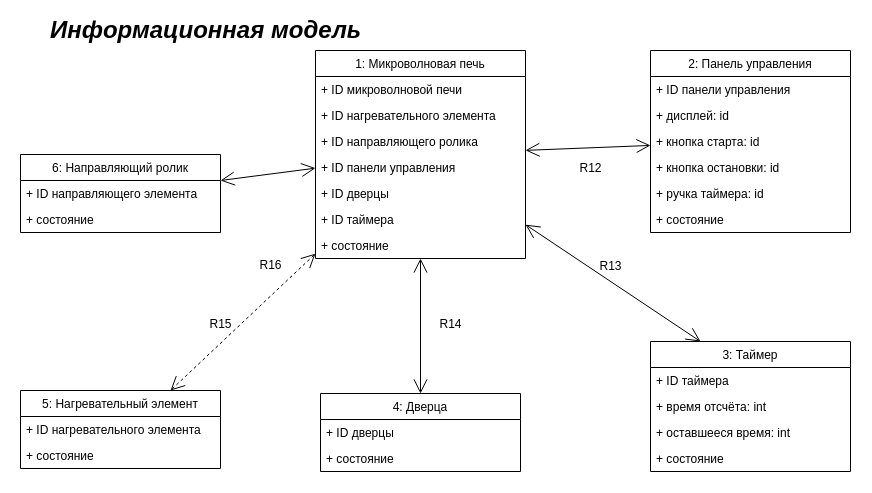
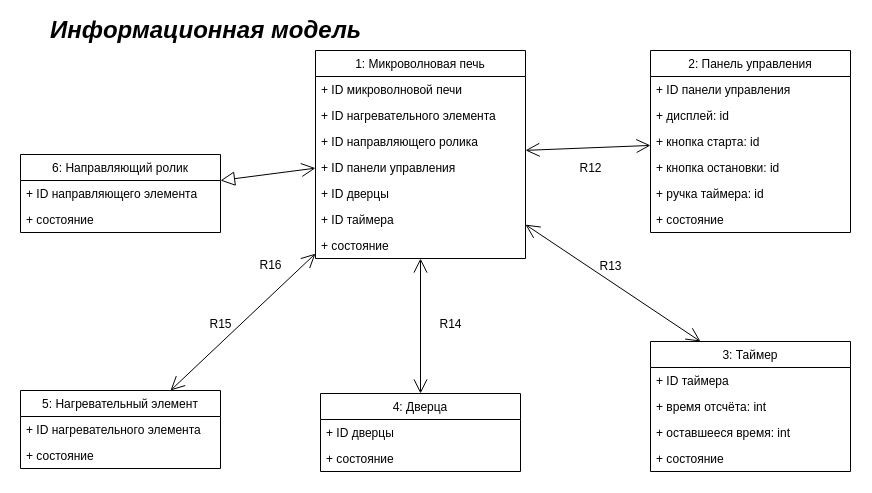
  <mxCell id="0" />
  <mxCell id="1" parent="0" />
  <mxCell id="2" value="Информационная модель" style="text;html=1;resizable=0;autosize=1;align=center;verticalAlign=middle;points=[];fillColor=none;strokeColor=none;rounded=0;fontStyle=3;fontSize=24;" vertex="1" parent="1"><mxGeometry x="125" y="20" width="160" height="20" as="geometry" /></mxCell>
  <mxCell id="3" value="1: Микроволновая печь" style="swimlane;fontStyle=0;childLayout=stackLayout;horizontal=1;startSize=26;fillColor=none;horizontalStack=0;resizeParent=1;resizeParentMax=0;resizeLast=0;collapsible=1;marginBottom=0;fontSize=12;" vertex="1" parent="1"><mxGeometry x="315" y="50" width="210" height="208" as="geometry" /></mxCell>
  <mxCell id="4" value="+ ID микроволновой печи" style="text;strokeColor=none;fillColor=none;align=left;verticalAlign=top;spacingLeft=4;spacingRight=4;overflow=hidden;rotatable=0;points=[[0,0.5],[1,0.5]];portConstraint=eastwest;" vertex="1" parent="3"><mxGeometry y="26" width="210" height="26" as="geometry" /></mxCell>
  <mxCell id="5" value="+ ID нагревательного элемента" style="text;strokeColor=none;fillColor=none;align=left;verticalAlign=top;spacingLeft=4;spacingRight=4;overflow=hidden;rotatable=0;points=[[0,0.5],[1,0.5]];portConstraint=eastwest;" vertex="1" parent="3"><mxGeometry y="52" width="210" height="26" as="geometry" /></mxCell>
  <mxCell id="6" value="+ ID направляющего ролика&#10;" style="text;strokeColor=none;fillColor=none;align=left;verticalAlign=top;spacingLeft=4;spacingRight=4;overflow=hidden;rotatable=0;points=[[0,0.5],[1,0.5]];portConstraint=eastwest;" vertex="1" parent="3"><mxGeometry y="78" width="210" height="26" as="geometry" /></mxCell>
  <mxCell id="7" value="+ ID панели управления&#10;" style="text;strokeColor=none;fillColor=none;align=left;verticalAlign=top;spacingLeft=4;spacingRight=4;overflow=hidden;rotatable=0;points=[[0,0.5],[1,0.5]];portConstraint=eastwest;" vertex="1" parent="3"><mxGeometry y="104" width="210" height="26" as="geometry" /></mxCell>
  <mxCell id="8" value="+ ID дверцы&#10;" style="text;strokeColor=none;fillColor=none;align=left;verticalAlign=top;spacingLeft=4;spacingRight=4;overflow=hidden;rotatable=0;points=[[0,0.5],[1,0.5]];portConstraint=eastwest;" vertex="1" parent="3"><mxGeometry y="130" width="210" height="26" as="geometry" /></mxCell>
  <mxCell id="9" value="+ ID таймера&#10;" style="text;strokeColor=none;fillColor=none;align=left;verticalAlign=top;spacingLeft=4;spacingRight=4;overflow=hidden;rotatable=0;points=[[0,0.5],[1,0.5]];portConstraint=eastwest;" vertex="1" parent="3"><mxGeometry y="156" width="210" height="26" as="geometry" /></mxCell>
  <mxCell id="10" value="+ состояние&#10;" style="text;strokeColor=none;fillColor=none;align=left;verticalAlign=top;spacingLeft=4;spacingRight=4;overflow=hidden;rotatable=0;points=[[0,0.5],[1,0.5]];portConstraint=eastwest;" vertex="1" parent="3"><mxGeometry y="182" width="210" height="26" as="geometry" /></mxCell>
  <mxCell id="11" value="5: Нагревательный элемент" style="swimlane;fontStyle=0;childLayout=stackLayout;horizontal=1;startSize=26;fillColor=none;horizontalStack=0;resizeParent=1;resizeParentMax=0;resizeLast=0;collapsible=1;marginBottom=0;fontSize=12;" vertex="1" parent="1"><mxGeometry x="20" y="390" width="200" height="78" as="geometry" /></mxCell>
  <mxCell id="12" value="+ ID нагревательного элемента" style="text;strokeColor=none;fillColor=none;align=left;verticalAlign=top;spacingLeft=4;spacingRight=4;overflow=hidden;rotatable=0;points=[[0,0.5],[1,0.5]];portConstraint=eastwest;" vertex="1" parent="11"><mxGeometry y="26" width="200" height="26" as="geometry" /></mxCell>
  <mxCell id="13" value="+ состояние" style="text;strokeColor=none;fillColor=none;align=left;verticalAlign=top;spacingLeft=4;spacingRight=4;overflow=hidden;rotatable=0;points=[[0,0.5],[1,0.5]];portConstraint=eastwest;" vertex="1" parent="11"><mxGeometry y="52" width="200" height="26" as="geometry" /></mxCell>
  <mxCell id="14" value="6: Направляющий ролик" style="swimlane;fontStyle=0;childLayout=stackLayout;horizontal=1;startSize=26;fillColor=none;horizontalStack=0;resizeParent=1;resizeParentMax=0;resizeLast=0;collapsible=1;marginBottom=0;fontSize=12;" vertex="1" parent="1"><mxGeometry x="20" y="154" width="200" height="78" as="geometry" /></mxCell>
  <mxCell id="15" value="+ ID направляющего элемента" style="text;strokeColor=none;fillColor=none;align=left;verticalAlign=top;spacingLeft=4;spacingRight=4;overflow=hidden;rotatable=0;points=[[0,0.5],[1,0.5]];portConstraint=eastwest;" vertex="1" parent="14"><mxGeometry y="26" width="200" height="26" as="geometry" /></mxCell>
  <mxCell id="16" value="+ состояние" style="text;strokeColor=none;fillColor=none;align=left;verticalAlign=top;spacingLeft=4;spacingRight=4;overflow=hidden;rotatable=0;points=[[0,0.5],[1,0.5]];portConstraint=eastwest;" vertex="1" parent="14"><mxGeometry y="52" width="200" height="26" as="geometry" /></mxCell>
  <mxCell id="17" value="2: Панель управления" style="swimlane;fontStyle=0;childLayout=stackLayout;horizontal=1;startSize=26;fillColor=none;horizontalStack=0;resizeParent=1;resizeParentMax=0;resizeLast=0;collapsible=1;marginBottom=0;fontSize=12;" vertex="1" parent="1"><mxGeometry x="650" y="50" width="200" height="182" as="geometry" /></mxCell>
  <mxCell id="18" value="+ ID панели управления" style="text;strokeColor=none;fillColor=none;align=left;verticalAlign=top;spacingLeft=4;spacingRight=4;overflow=hidden;rotatable=0;points=[[0,0.5],[1,0.5]];portConstraint=eastwest;" vertex="1" parent="17"><mxGeometry y="26" width="200" height="26" as="geometry" /></mxCell>
  <mxCell id="19" value="+ дисплей: id" style="text;strokeColor=none;fillColor=none;align=left;verticalAlign=top;spacingLeft=4;spacingRight=4;overflow=hidden;rotatable=0;points=[[0,0.5],[1,0.5]];portConstraint=eastwest;" vertex="1" parent="17"><mxGeometry y="52" width="200" height="26" as="geometry" /></mxCell>
  <mxCell id="20" value="+ кнопка старта: id" style="text;strokeColor=none;fillColor=none;align=left;verticalAlign=top;spacingLeft=4;spacingRight=4;overflow=hidden;rotatable=0;points=[[0,0.5],[1,0.5]];portConstraint=eastwest;" vertex="1" parent="17"><mxGeometry y="78" width="200" height="26" as="geometry" /></mxCell>
  <mxCell id="21" value="+ кнопка остановки: id" style="text;strokeColor=none;fillColor=none;align=left;verticalAlign=top;spacingLeft=4;spacingRight=4;overflow=hidden;rotatable=0;points=[[0,0.5],[1,0.5]];portConstraint=eastwest;" vertex="1" parent="17"><mxGeometry y="104" width="200" height="26" as="geometry" /></mxCell>
  <mxCell id="22" value="+ ручка таймера: id" style="text;strokeColor=none;fillColor=none;align=left;verticalAlign=top;spacingLeft=4;spacingRight=4;overflow=hidden;rotatable=0;points=[[0,0.5],[1,0.5]];portConstraint=eastwest;" vertex="1" parent="17"><mxGeometry y="130" width="200" height="26" as="geometry" /></mxCell>
  <mxCell id="23" value="+ состояние" style="text;strokeColor=none;fillColor=none;align=left;verticalAlign=top;spacingLeft=4;spacingRight=4;overflow=hidden;rotatable=0;points=[[0,0.5],[1,0.5]];portConstraint=eastwest;" vertex="1" parent="17"><mxGeometry y="156" width="200" height="26" as="geometry" /></mxCell>
  <mxCell id="24" value="4: Дверца" style="swimlane;fontStyle=0;childLayout=stackLayout;horizontal=1;startSize=26;fillColor=none;horizontalStack=0;resizeParent=1;resizeParentMax=0;resizeLast=0;collapsible=1;marginBottom=0;fontSize=12;" vertex="1" parent="1"><mxGeometry x="320" y="393" width="200" height="78" as="geometry" /></mxCell>
  <mxCell id="25" value="+ ID дверцы" style="text;strokeColor=none;fillColor=none;align=left;verticalAlign=top;spacingLeft=4;spacingRight=4;overflow=hidden;rotatable=0;points=[[0,0.5],[1,0.5]];portConstraint=eastwest;" vertex="1" parent="24"><mxGeometry y="26" width="200" height="26" as="geometry" /></mxCell>
  <mxCell id="26" value="+ состояние" style="text;strokeColor=none;fillColor=none;align=left;verticalAlign=top;spacingLeft=4;spacingRight=4;overflow=hidden;rotatable=0;points=[[0,0.5],[1,0.5]];portConstraint=eastwest;" vertex="1" parent="24"><mxGeometry y="52" width="200" height="26" as="geometry" /></mxCell>
  <mxCell id="27" value="3: Таймер" style="swimlane;fontStyle=0;childLayout=stackLayout;horizontal=1;startSize=26;fillColor=none;horizontalStack=0;resizeParent=1;resizeParentMax=0;resizeLast=0;collapsible=1;marginBottom=0;fontSize=12;" vertex="1" parent="1"><mxGeometry x="650" y="341" width="200" height="130" as="geometry" /></mxCell>
  <mxCell id="28" value="+ ID таймера" style="text;strokeColor=none;fillColor=none;align=left;verticalAlign=top;spacingLeft=4;spacingRight=4;overflow=hidden;rotatable=0;points=[[0,0.5],[1,0.5]];portConstraint=eastwest;" vertex="1" parent="27"><mxGeometry y="26" width="200" height="26" as="geometry" /></mxCell>
  <mxCell id="29" value="+ время отсчёта: int" style="text;strokeColor=none;fillColor=none;align=left;verticalAlign=top;spacingLeft=4;spacingRight=4;overflow=hidden;rotatable=0;points=[[0,0.5],[1,0.5]];portConstraint=eastwest;" vertex="1" parent="27"><mxGeometry y="52" width="200" height="26" as="geometry" /></mxCell>
  <mxCell id="30" value="+ оставшееся время: int" style="text;strokeColor=none;fillColor=none;align=left;verticalAlign=top;spacingLeft=4;spacingRight=4;overflow=hidden;rotatable=0;points=[[0,0.5],[1,0.5]];portConstraint=eastwest;" vertex="1" parent="27"><mxGeometry y="78" width="200" height="26" as="geometry" /></mxCell>
  <mxCell id="31" value="+ состояние" style="text;strokeColor=none;fillColor=none;align=left;verticalAlign=top;spacingLeft=4;spacingRight=4;overflow=hidden;rotatable=0;points=[[0,0.5],[1,0.5]];portConstraint=eastwest;" vertex="1" parent="27"><mxGeometry y="104" width="200" height="26" as="geometry" /></mxCell>
  <mxCell id="32" value="" style="endArrow=open;endFill=0;endSize=12;fontSize=12;startArrow=open;startFill=0;targetPerimeterSpacing=0;sourcePerimeterSpacing=0;strokeWidth=1;startSize=12;html=1;labelBackgroundColor=none;" edge="1" parent="1" source="3" target="17"><mxGeometry width="160" relative="1" as="geometry"><mxPoint x="470" y="300" as="sourcePoint" /><mxPoint x="630" y="300" as="targetPoint" /></mxGeometry></mxCell>
  <mxCell id="33" value="R12" style="text;html=1;resizable=0;points=[];autosize=1;align=center;verticalAlign=middle;spacingTop=-4;fontSize=12;" vertex="1" parent="1"><mxGeometry x="570" y="160" width="40" height="20" as="geometry" /></mxCell>
  <mxCell id="34" value="" style="endArrow=open;endFill=0;endSize=12;fontSize=12;entryX=0.25;entryY=0;entryDx=0;entryDy=0;startArrow=open;startFill=0;targetPerimeterSpacing=0;sourcePerimeterSpacing=0;strokeWidth=1;startSize=12;html=1;labelBackgroundColor=none;" edge="1" parent="1" source="3" target="27"><mxGeometry width="160" relative="1" as="geometry"><mxPoint x="450" y="310" as="sourcePoint" /><mxPoint x="660" y="151" as="targetPoint" /></mxGeometry></mxCell>
  <mxCell id="35" value="R13" style="text;html=1;resizable=0;points=[];autosize=1;align=center;verticalAlign=middle;spacingTop=-4;fontSize=12;" vertex="1" parent="1"><mxGeometry x="590" y="258" width="40" height="20" as="geometry" /></mxCell>
  <mxCell id="36" value="" style="endArrow=open;endFill=0;endSize=12;fontSize=12;startArrow=open;startFill=0;targetPerimeterSpacing=0;sourcePerimeterSpacing=0;strokeWidth=1;startSize=12;html=1;labelBackgroundColor=none;" edge="1" parent="1" source="3" target="24"><mxGeometry width="160" relative="1" as="geometry"><mxPoint x="445" y="271" as="sourcePoint" /><mxPoint x="570" y="432" as="targetPoint" /></mxGeometry></mxCell>
  <mxCell id="37" value="R14&lt;br&gt;" style="text;html=1;resizable=0;points=[];autosize=1;align=center;verticalAlign=middle;spacingTop=-4;fontSize=12;" vertex="1" parent="1"><mxGeometry x="430" y="315.5" width="40" height="20" as="geometry" /></mxCell>
- <mxCell id="38" value="" style="endArrow=open;endFill=0;endSize=12;fontSize=12;entryX=0.75;entryY=0;entryDx=0;entryDy=0;startArrow=open;startFill=0;targetPerimeterSpacing=0;sourcePerimeterSpacing=0;strokeWidth=1;startSize=12;html=1;labelBackgroundColor=none;dashed=1;" edge="1" parent="1" source="3" target="11"><mxGeometry width="160" relative="1" as="geometry"><mxPoint x="524.921" y="268" as="sourcePoint" /><mxPoint x="660" y="416" as="targetPoint" /></mxGeometry></mxCell>
+ <mxCell id="38" value="" style="endArrow=open;endFill=0;endSize=12;fontSize=12;entryX=0.75;entryY=0;entryDx=0;entryDy=0;startArrow=open;startFill=0;targetPerimeterSpacing=0;sourcePerimeterSpacing=0;strokeWidth=1;startSize=12;html=1;labelBackgroundColor=none;" edge="1" parent="1" source="3" target="11"><mxGeometry width="160" relative="1" as="geometry"><mxPoint x="524.921" y="268" as="sourcePoint" /><mxPoint x="660" y="416" as="targetPoint" /></mxGeometry></mxCell>
  <mxCell id="39" value="R15&lt;br&gt;" style="text;html=1;resizable=0;points=[];autosize=1;align=center;verticalAlign=middle;spacingTop=-4;fontSize=12;" vertex="1" parent="1"><mxGeometry x="200" y="316" width="40" height="20" as="geometry" /></mxCell>
- <mxCell id="40" value="" style="endArrow=open;endFill=0;endSize=12;fontSize=12;startArrow=open;startFill=0;targetPerimeterSpacing=0;sourcePerimeterSpacing=0;strokeWidth=1;startSize=12;html=1;labelBackgroundColor=none;" edge="1" parent="1" source="3" target="14"><mxGeometry width="160" relative="1" as="geometry"><mxPoint x="325" y="263.12" as="sourcePoint" /><mxPoint x="180" y="400" as="targetPoint" /></mxGeometry></mxCell>
+ <mxCell id="40" value="" style="endArrow=block;endFill=0;endSize=12;fontSize=12;startArrow=open;startFill=0;targetPerimeterSpacing=0;sourcePerimeterSpacing=0;strokeWidth=1;startSize=12;html=1;labelBackgroundColor=none;" edge="1" parent="1" source="3" target="14"><mxGeometry width="160" relative="1" as="geometry"><mxPoint x="325" y="263.12" as="sourcePoint" /><mxPoint x="180" y="400" as="targetPoint" /></mxGeometry></mxCell>
  <mxCell id="41" value="R16&lt;br&gt;" style="text;html=1;resizable=0;points=[];autosize=1;align=center;verticalAlign=middle;spacingTop=-4;fontSize=12;" vertex="1" parent="1"><mxGeometry x="250" y="257" width="40" height="20" as="geometry" /></mxCell>
